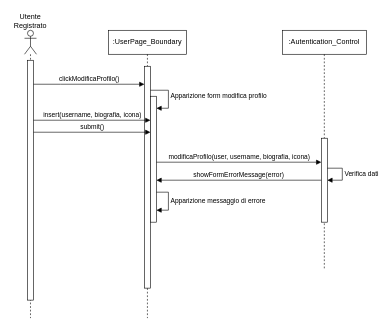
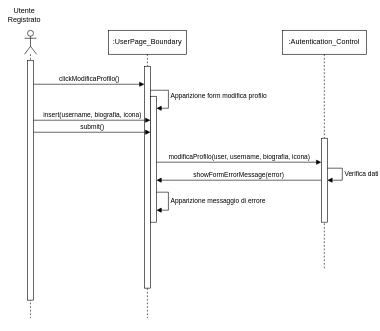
  <mxCell id="0" />
  <mxCell id="1" parent="0" />
  <mxCell id="2" value="" style="shape=umlLifeline;perimeter=lifelinePerimeter;whiteSpace=wrap;html=1;container=1;dropTarget=0;collapsible=0;recursiveResize=0;outlineConnect=0;portConstraint=eastwest;newEdgeStyle={&quot;curved&quot;:0,&quot;rounded&quot;:0};participant=umlActor;" vertex="1" parent="1"><mxGeometry x="40" y="50" width="20" height="480" as="geometry" /></mxCell>
  <mxCell id="3" value="" style="html=1;points=[[0,0,0,0,5],[0,1,0,0,-5],[1,0,0,0,5],[1,1,0,0,-5]];perimeter=orthogonalPerimeter;outlineConnect=0;targetShapes=umlLifeline;portConstraint=eastwest;newEdgeStyle={&quot;curved&quot;:0,&quot;rounded&quot;:0};" vertex="1" parent="2"><mxGeometry x="5" y="50" width="10" height="400" as="geometry" /></mxCell>
  <mxCell id="4" value=":UserPage_Boundary" style="shape=umlLifeline;perimeter=lifelinePerimeter;whiteSpace=wrap;html=1;container=1;dropTarget=0;collapsible=0;recursiveResize=0;outlineConnect=0;portConstraint=eastwest;newEdgeStyle={&quot;curved&quot;:0,&quot;rounded&quot;:0};" vertex="1" parent="1"><mxGeometry x="180" y="50" width="130" height="480" as="geometry" /></mxCell>
  <mxCell id="5" value="" style="html=1;points=[[0,0,0,0,5],[0,1,0,0,-5],[1,0,0,0,5],[1,1,0,0,-5]];perimeter=orthogonalPerimeter;outlineConnect=0;targetShapes=umlLifeline;portConstraint=eastwest;newEdgeStyle={&quot;curved&quot;:0,&quot;rounded&quot;:0};" vertex="1" parent="4"><mxGeometry x="60" y="60" width="10" height="370" as="geometry" /></mxCell>
  <mxCell id="6" value="" style="html=1;points=[[0,0,0,0,5],[0,1,0,0,-5],[1,0,0,0,5],[1,1,0,0,-5]];perimeter=orthogonalPerimeter;outlineConnect=0;targetShapes=umlLifeline;portConstraint=eastwest;newEdgeStyle={&quot;curved&quot;:0,&quot;rounded&quot;:0};" vertex="1" parent="4"><mxGeometry x="70" y="110" width="10" height="210" as="geometry" /></mxCell>
  <mxCell id="7" value="Apparizione form modifica profilo" style="html=1;align=left;spacingLeft=2;endArrow=block;rounded=0;edgeStyle=orthogonalEdgeStyle;curved=0;rounded=0;" edge="1" parent="4" source="5" target="6"><mxGeometry relative="1" as="geometry"><mxPoint x="210" y="130" as="sourcePoint" /><Array as="points"><mxPoint x="100" y="100" /><mxPoint x="100" y="130" /></Array></mxGeometry></mxCell>
- <mxCell id="8" value="Utente Registrato" style="text;html=1;align=center;verticalAlign=middle;whiteSpace=wrap;rounded=0;" vertex="1" parent="1"><mxGeometry y="20" width="60" height="30" as="geometry" x="20" /></mxCell>
+ <mxCell id="8" value="Utente Registrato" style="text;html=1;align=center;verticalAlign=middle;whiteSpace=wrap;rounded=0;" vertex="1" parent="1"><mxGeometry x="10" y="10" width="60" height="30" as="geometry" /></mxCell>
  <mxCell id="9" value="clickModificaProfilo()" style="html=1;verticalAlign=bottom;endArrow=block;curved=0;rounded=0;" edge="1" parent="1" source="3" target="5"><mxGeometry width="80" relative="1" as="geometry"><mxPoint x="75" y="130" as="sourcePoint" /><mxPoint x="180" y="130" as="targetPoint" /><Array as="points"><mxPoint x="100" y="140" /></Array></mxGeometry></mxCell>
  <mxCell id="10" value="insert(username, biografia, icona)" style="html=1;verticalAlign=bottom;endArrow=block;curved=0;rounded=0;" edge="1" parent="1" source="3"><mxGeometry width="80" relative="1" as="geometry"><mxPoint x="75" y="200" as="sourcePoint" /><mxPoint x="250" y="200" as="targetPoint" /></mxGeometry></mxCell>
  <mxCell id="11" value="submit()" style="html=1;verticalAlign=bottom;endArrow=block;curved=0;rounded=0;" edge="1" parent="1" source="3"><mxGeometry width="80" relative="1" as="geometry"><mxPoint x="75" y="220" as="sourcePoint" /><mxPoint x="250" y="220" as="targetPoint" /></mxGeometry></mxCell>
  <mxCell id="12" value=":Autentication_Control" style="shape=umlLifeline;perimeter=lifelinePerimeter;whiteSpace=wrap;html=1;container=1;dropTarget=0;collapsible=0;recursiveResize=0;outlineConnect=0;portConstraint=eastwest;newEdgeStyle={&quot;curved&quot;:0,&quot;rounded&quot;:0};" vertex="1" parent="1"><mxGeometry x="470" y="50" width="140" height="400" as="geometry" /></mxCell>
  <mxCell id="13" value="" style="html=1;points=[[0,0,0,0,5],[0,1,0,0,-5],[1,0,0,0,5],[1,1,0,0,-5]];perimeter=orthogonalPerimeter;outlineConnect=0;targetShapes=umlLifeline;portConstraint=eastwest;newEdgeStyle={&quot;curved&quot;:0,&quot;rounded&quot;:0};" vertex="1" parent="12"><mxGeometry x="65" y="180" width="10" height="140" as="geometry" /></mxCell>
  <mxCell id="14" value="Verifica dati" style="html=1;align=left;spacingLeft=2;endArrow=block;rounded=0;edgeStyle=orthogonalEdgeStyle;curved=0;rounded=0;" edge="1" parent="12" source="13" target="13"><mxGeometry relative="1" as="geometry"><mxPoint x="80" y="229.98" as="sourcePoint" /><Array as="points"><mxPoint x="100" y="230" /><mxPoint x="100" y="250" /></Array><mxPoint x="80" y="249.98" as="targetPoint" /></mxGeometry></mxCell>
  <mxCell id="15" value="modificaProfilo(user, username, biografia, icona)" style="html=1;verticalAlign=bottom;endArrow=block;curved=0;rounded=0;" edge="1" parent="1"><mxGeometry width="80" relative="1" as="geometry"><mxPoint x="260" y="270" as="sourcePoint" /><mxPoint x="535" y="270" as="targetPoint" /></mxGeometry></mxCell>
  <mxCell id="16" value="showFormErrorMessage(error)" style="html=1;verticalAlign=bottom;endArrow=block;curved=0;rounded=0;" edge="1" parent="1" source="13" target="6"><mxGeometry width="80" relative="1" as="geometry"><mxPoint x="400" y="300" as="sourcePoint" /><mxPoint x="480" y="300" as="targetPoint" /></mxGeometry></mxCell>
  <mxCell id="17" value="Apparizione messaggio di errore" style="html=1;align=left;spacingLeft=2;endArrow=block;rounded=0;edgeStyle=orthogonalEdgeStyle;curved=0;rounded=0;exitX=1;exitY=0.762;exitDx=0;exitDy=0;exitPerimeter=0;" edge="1" parent="1" source="6"><mxGeometry relative="1" as="geometry"><mxPoint x="265" y="320" as="sourcePoint" /><Array as="points"><mxPoint x="280" y="320" /><mxPoint x="280" y="350" /></Array><mxPoint x="260" y="350" as="targetPoint" /></mxGeometry></mxCell>
